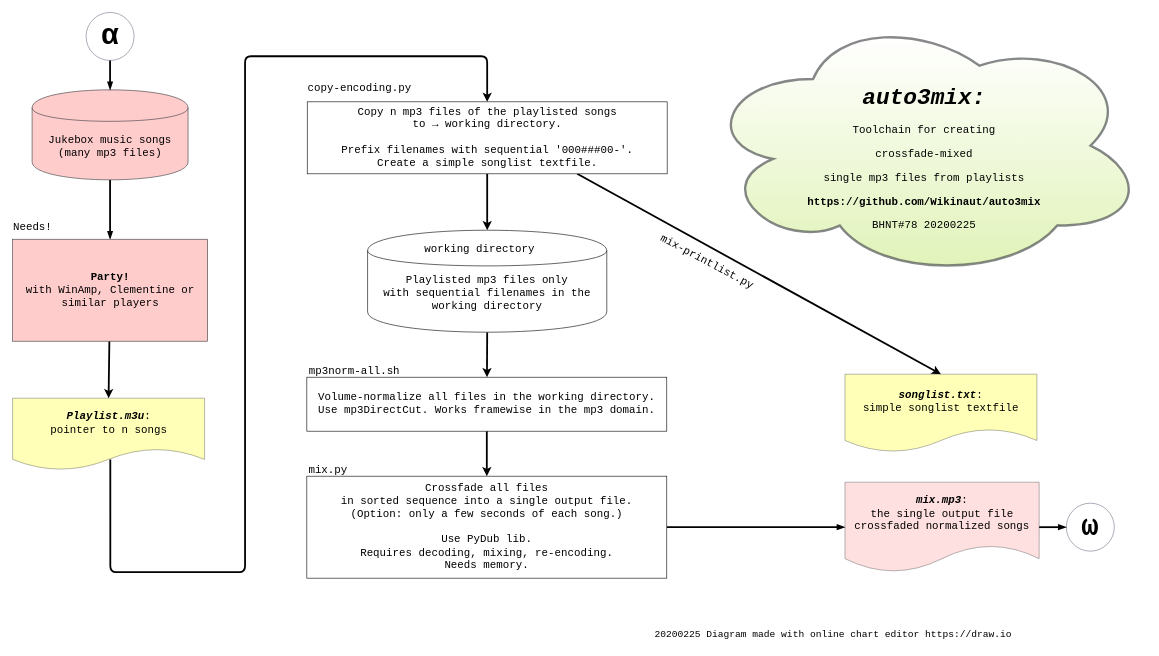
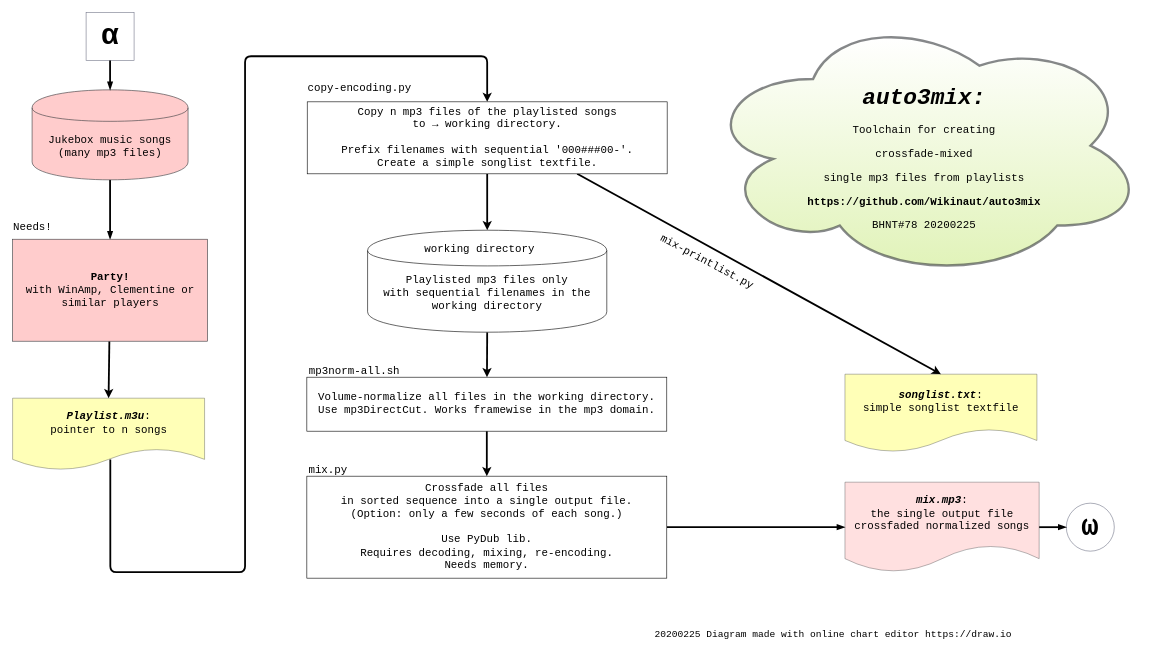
  <mxCell id="0" />
  <mxCell id="1" parent="0" />
  <mxCell id="2" value="&lt;blockquote style=&quot;font-size: 18px&quot;&gt;&lt;h1 style=&quot;line-height: 100% ; font-size: 38px&quot; align=&quot;center&quot;&gt;&lt;font style=&quot;font-size: 38px&quot;&gt;&lt;i&gt;&lt;font style=&quot;font-size: 38px&quot;&gt;&lt;span&gt;&lt;br&gt;auto3mix:&lt;/span&gt;&lt;/font&gt;&lt;/i&gt;&lt;br style=&quot;font-size: 18px&quot;&gt;&lt;/font&gt;&lt;/h1&gt;&lt;font style=&quot;font-size: 18px&quot;&gt;Toolchain for creating&lt;/font&gt;&lt;p style=&quot;font-size: 18px&quot; align=&quot;center&quot;&gt;&lt;font style=&quot;font-size: 18px&quot;&gt;crossfade-mixed&lt;/font&gt;&lt;/p&gt;&lt;p style=&quot;font-size: 18px&quot; align=&quot;center&quot;&gt;&lt;font style=&quot;font-size: 18px&quot;&gt;single mp3 files from playlists&lt;/font&gt;&lt;/p&gt;&lt;p style=&quot;font-size: 18px&quot; align=&quot;center&quot;&gt;&lt;font style=&quot;font-size: 18px&quot;&gt;&lt;b&gt;https://github.com/Wikinaut/auto3mix&lt;/b&gt;&lt;br style=&quot;font-size: 18px&quot;&gt;&lt;/font&gt;&lt;/p&gt;&lt;p style=&quot;font-size: 18px&quot; align=&quot;center&quot;&gt;&lt;font style=&quot;font-size: 18px&quot;&gt;BHNT#78 20200225&lt;br style=&quot;font-size: 18px&quot;&gt;&lt;/font&gt;&lt;/p&gt;&lt;/blockquote&gt;&lt;p style=&quot;font-size: 18px&quot;&gt;&lt;/p&gt;" style="ellipse;shape=cloud;whiteSpace=wrap;html=1;strokeWidth=4;fillColor=#cdeb8b;strokeColor=#36393d;gradientDirection=north;shadow=0;perimeterSpacing=0;opacity=60;gradientColor=#ffffff;fontFamily=Courier New;fontSize=18;fontStyle=0" parent="1" vertex="1"><mxGeometry x="1169.88" y="20" width="740" height="444" as="geometry" /></mxCell>
  <mxCell id="3" value="" style="edgeStyle=none;orthogonalLoop=1;jettySize=auto;html=1;endArrow=blockThin;endFill=1;strokeWidth=3;fontFamily=Courier New;fontSize=18;fontStyle=0" parent="1" source="34" target="38" edge="1"><mxGeometry relative="1" as="geometry" /></mxCell>
  <mxCell id="4" value="" style="edgeStyle=none;orthogonalLoop=1;jettySize=auto;html=1;endArrow=blockThin;endFill=1;strokeWidth=3;fontFamily=Courier New;fontSize=18;fontStyle=0" parent="1" source="25" target="30" edge="1"><mxGeometry relative="1" as="geometry" /></mxCell>
  <mxCell id="5" value="" style="endArrow=classic;html=1;strokeWidth=3;fontFamily=Courier New;fontSize=18;fontStyle=0;entryX=0.5;entryY=0;entryDx=0;entryDy=0;" parent="1" source="38" target="9" edge="1"><mxGeometry width="50" height="50" relative="1" as="geometry"><mxPoint x="358" y="683" as="sourcePoint" /><mxPoint x="183" y="563" as="targetPoint" /></mxGeometry></mxCell>
  <mxCell id="6" value="" style="endArrow=classic;html=1;strokeWidth=3;entryX=0.5;entryY=0;entryDx=0;entryDy=0;exitX=0.5;exitY=1;exitDx=0;exitDy=0;fontFamily=Courier New;fontSize=18;fontStyle=0" parent="1" source="16" target="27" edge="1"><mxGeometry width="50" height="50" relative="1" as="geometry"><mxPoint x="448" y="488" as="sourcePoint" /><mxPoint x="688" y="403" as="targetPoint" /></mxGeometry></mxCell>
  <mxCell id="7" value="" style="endArrow=classic;html=1;strokeWidth=3;exitX=0.5;exitY=1;exitDx=0;exitDy=0;fontFamily=Courier New;fontSize=18;fontStyle=0" parent="1" source="27" target="20" edge="1"><mxGeometry width="50" height="50" relative="1" as="geometry"><mxPoint x="638" y="723" as="sourcePoint" /><mxPoint x="688" y="673" as="targetPoint" /></mxGeometry></mxCell>
  <mxCell id="8" value="" style="endArrow=classic;html=1;strokeWidth=3;entryX=0.5;entryY=0;entryDx=0;entryDy=0;exitX=0.5;exitY=1;exitDx=0;exitDy=0;fontFamily=Courier New;fontSize=18;fontStyle=0" parent="1" source="20" target="25" edge="1"><mxGeometry width="50" height="50" relative="1" as="geometry"><mxPoint x="518" y="833" as="sourcePoint" /><mxPoint x="688" y="923" as="targetPoint" /></mxGeometry></mxCell>
  <mxCell id="9" value="&lt;font style=&quot;font-size: 18px&quot;&gt;&lt;span class=&quot;edgeLabel&quot; style=&quot;font-size: 18px&quot;&gt;&lt;b&gt;&lt;span style=&quot;font-size: 18px&quot;&gt;&lt;i style=&quot;font-size: 18px&quot;&gt;Playlist.m3u&lt;/i&gt;&lt;/span&gt;&lt;/b&gt;:&lt;br style=&quot;font-size: 18px&quot;&gt;pointer to n songs&lt;/span&gt;&lt;/font&gt;" style="shape=document;whiteSpace=wrap;html=1;boundedLbl=1;shadow=0;strokeColor=#36393d;strokeWidth=1;opacity=60;fontFamily=Courier New;fontSize=18;fontStyle=0;fillColor=#ffff88;" parent="1" vertex="1"><mxGeometry x="20.5" y="663" width="320" height="120" as="geometry" /></mxCell>
  <mxCell id="10" value="&lt;font style=&quot;font-size: 18px&quot;&gt;&lt;span class=&quot;edgeLabel&quot; style=&quot;font-size: 18px&quot;&gt;&lt;i style=&quot;font-size: 18px&quot;&gt;&lt;span style=&quot;font-size: 18px&quot;&gt;&lt;br&gt;&lt;b&gt;songlist.txt&lt;/b&gt;&lt;/span&gt;&lt;/i&gt;:&lt;br style=&quot;font-size: 18px&quot;&gt;&lt;/span&gt;&lt;/font&gt;&lt;div style=&quot;font-size: 18px&quot;&gt;&lt;font style=&quot;font-size: 18px&quot;&gt;&lt;span class=&quot;edgeLabel&quot; style=&quot;font-size: 18px&quot;&gt;simple songlist textfile&lt;/span&gt;&lt;/font&gt;&lt;/div&gt;&lt;div style=&quot;font-size: 18px&quot;&gt;&lt;font style=&quot;font-size: 18px&quot;&gt;&lt;span class=&quot;edgeLabel&quot; style=&quot;font-size: 18px&quot;&gt;&lt;br style=&quot;font-size: 18px&quot;&gt;&lt;/span&gt;&lt;/font&gt;&lt;/div&gt;&lt;div style=&quot;font-size: 18px&quot;&gt;&lt;font style=&quot;font-size: 18px&quot;&gt;&lt;span class=&quot;edgeLabel&quot; style=&quot;font-size: 18px&quot;&gt;&lt;/span&gt;&lt;/font&gt;&lt;/div&gt;" style="shape=document;whiteSpace=wrap;html=1;boundedLbl=1;shadow=0;strokeColor=#36393d;strokeWidth=1;opacity=60;fontFamily=Courier New;fontSize=18;fontStyle=0;fillColor=#ffff88;" parent="1" vertex="1"><mxGeometry x="1408" y="623" width="320" height="130" as="geometry" /></mxCell>
  <mxCell id="11" value="" style="endArrow=classic;html=1;strokeWidth=3;exitX=0.75;exitY=1;exitDx=0;exitDy=0;entryX=0.5;entryY=0;entryDx=0;entryDy=0;fontFamily=Courier New;fontSize=18;fontStyle=0" parent="1" source="16" target="10" edge="1"><mxGeometry width="50" height="50" relative="1" as="geometry"><mxPoint x="1108" y="723" as="sourcePoint" /><mxPoint x="1158" y="673" as="targetPoint" /></mxGeometry></mxCell>
  <mxCell id="12" value="" style="edgeStyle=segmentEdgeStyle;endArrow=classic;html=1;strokeWidth=3;fontFamily=Courier New;fontSize=18;exitX=0.509;exitY=0.85;exitDx=0;exitDy=0;exitPerimeter=0;entryX=0.5;entryY=0;entryDx=0;entryDy=0;" parent="1" source="9" target="16" edge="1"><mxGeometry width="50" height="50" relative="1" as="geometry"><mxPoint x="498" y="523" as="sourcePoint" /><mxPoint x="748" y="163" as="targetPoint" /><Array as="points"><mxPoint x="183" y="953" /><mxPoint x="408" y="953" /><mxPoint x="408" y="93" /><mxPoint x="812" y="93" /></Array></mxGeometry></mxCell>
  <mxCell id="13" value="&lt;div style=&quot;font-size: 16px&quot;&gt;20200225 Diagram made with online chart editor https://draw.io&lt;/div&gt;" style="text;html=1;strokeColor=none;fillColor=none;align=center;verticalAlign=middle;whiteSpace=wrap;rounded=0;shadow=0;fontFamily=Courier New;fontSize=18;opacity=60;rotation=0;" parent="1" vertex="1"><mxGeometry x="1030" y="1042" width="717" height="29" as="geometry" /></mxCell>
  <mxCell id="14" value="&lt;div&gt;mix-printlist.py&lt;/div&gt;" style="text;html=1;strokeColor=none;fillColor=none;align=center;verticalAlign=middle;whiteSpace=wrap;rounded=0;shadow=0;fontFamily=Courier New;fontSize=18;opacity=60;rotation=28;" parent="1" vertex="1"><mxGeometry x="1052.18" y="435.22" width="252.91" height="0.05" as="geometry" /></mxCell>
  <mxCell id="15" value="" style="group" parent="1" vertex="1" connectable="0"><mxGeometry x="511.63" y="109" width="600.0" height="180" as="geometry" /></mxCell>
  <mxCell id="16" value="&lt;div style=&quot;font-size: 18px;&quot;&gt;&lt;font style=&quot;font-size: 18px&quot;&gt;Copy n mp3 files of the playlisted songs&lt;br style=&quot;font-size: 18px;&quot;&gt;to → working directory.&lt;/font&gt;&lt;br style=&quot;font-size: 18px;&quot;&gt;&lt;br style=&quot;font-size: 18px;&quot;&gt;&lt;font style=&quot;font-size: 18px&quot;&gt;Prefix filenames with sequential '000###00-'.&lt;/font&gt;&lt;br style=&quot;font-size: 18px;&quot;&gt;&lt;/div&gt;&lt;font style=&quot;font-size: 18px&quot;&gt;Create a simple songlist textfile.&lt;/font&gt;" style="rounded=0;whiteSpace=wrap;html=1;fontFamily=Courier New;fontSize=18;fontStyle=0" parent="15" vertex="1"><mxGeometry y="60" width="600" height="120" as="geometry" /></mxCell>
  <mxCell id="17" value="&lt;div style=&quot;display: inline-block ; white-space: nowrap ; font-size: 18px&quot;&gt;&lt;font style=&quot;font-size: 18px&quot;&gt;&lt;span class=&quot;edgeLabel&quot; style=&quot;font-size: 18px&quot;&gt;&lt;br&gt;&lt;/span&gt;&lt;/font&gt;&lt;/div&gt;&lt;div style=&quot;display: inline-block ; white-space: nowrap ; font-size: 18px&quot;&gt;&lt;font style=&quot;font-size: 18px&quot;&gt;&lt;span class=&quot;edgeLabel&quot; style=&quot;font-size: 18px&quot;&gt;copy-encoding.py&lt;/span&gt;&lt;/font&gt;&lt;/div&gt;" style="text;html=1;strokeColor=none;fillColor=none;align=center;verticalAlign=middle;whiteSpace=wrap;rounded=0;fontFamily=Courier New;fontSize=18;fontStyle=0" parent="15" vertex="1"><mxGeometry x="67.37" width="40" height="75" as="geometry" /></mxCell>
  <mxCell id="18" style="edgeStyle=none;orthogonalLoop=1;jettySize=auto;html=1;exitX=0.5;exitY=1;exitDx=0;exitDy=0;endArrow=blockThin;endFill=1;strokeWidth=3;fontFamily=Courier New;fontSize=18;fontStyle=0" parent="15" source="17" target="17" edge="1"><mxGeometry relative="1" as="geometry" /></mxCell>
  <mxCell id="19" value="" style="group" parent="1" vertex="1" connectable="0"><mxGeometry x="498" y="608" width="613" height="110" as="geometry" /></mxCell>
  <mxCell id="20" value="&lt;font style=&quot;font-size: 18px&quot;&gt;Volume-normalize all files in the working directory.&lt;br style=&quot;font-size: 18px;&quot;&gt;Use mp3DirectCut. Works framewise in the mp3 domain.&lt;/font&gt;" style="rounded=0;whiteSpace=wrap;html=1;fontFamily=Courier New;fontSize=18;fontStyle=0" parent="19" vertex="1"><mxGeometry x="13" y="20" width="600" height="90" as="geometry" /></mxCell>
  <mxCell id="21" value="&lt;div&gt;mp3norm-all.sh&lt;/div&gt;" style="text;html=1;strokeColor=none;fillColor=none;align=center;verticalAlign=middle;whiteSpace=wrap;rounded=0;shadow=0;fontFamily=Courier New;fontSize=18;opacity=60;" parent="19" vertex="1"><mxGeometry width="185" height="20" as="geometry" /></mxCell>
  <mxCell id="22" style="edgeStyle=none;orthogonalLoop=1;jettySize=auto;html=1;exitX=0.5;exitY=1;exitDx=0;exitDy=0;endArrow=blockThin;endFill=1;strokeWidth=3;fontFamily=Courier New;fontSize=18;" parent="19" source="21" target="21" edge="1"><mxGeometry relative="1" as="geometry" /></mxCell>
  <mxCell id="23" value="" style="group" parent="1" vertex="1" connectable="0"><mxGeometry x="511" y="773" width="600" height="190" as="geometry" /></mxCell>
  <mxCell id="24" value="&lt;div style=&quot;display: inline-block ; white-space: nowrap ; font-size: 18px&quot;&gt;&lt;font style=&quot;font-size: 18px&quot;&gt;&lt;span class=&quot;edgeLabel&quot; style=&quot;font-size: 18px&quot;&gt;mix.py&lt;/span&gt;&lt;/font&gt;&lt;/div&gt;" style="text;html=1;strokeColor=none;fillColor=none;align=center;verticalAlign=middle;whiteSpace=wrap;rounded=0;fontFamily=Courier New;fontSize=18;fontStyle=0" parent="23" vertex="1"><mxGeometry x="17" width="37" height="20" as="geometry" /></mxCell>
  <mxCell id="25" value="&lt;div style=&quot;font-size: 18px;&quot;&gt;&lt;font style=&quot;font-size: 18px&quot;&gt;Crossfade all files&lt;/font&gt;&lt;/div&gt;&lt;div style=&quot;font-size: 18px;&quot;&gt;&lt;font style=&quot;font-size: 18px&quot;&gt;in sorted sequence into a single output file.&lt;/font&gt;&lt;/div&gt;&lt;font style=&quot;font-size: 18px&quot;&gt;(Option: only a few seconds of each song.)&lt;br style=&quot;font-size: 18px;&quot;&gt;&lt;br style=&quot;font-size: 18px;&quot;&gt;Use PyDub lib.&lt;br style=&quot;font-size: 18px;&quot;&gt;&lt;/font&gt;&lt;div style=&quot;font-size: 18px;&quot;&gt;&lt;font style=&quot;font-size: 18px&quot;&gt;Requires decoding, mixing, re-encoding.&lt;/font&gt;&lt;/div&gt;&lt;div style=&quot;font-size: 18px;&quot;&gt;&lt;font style=&quot;font-size: 18px&quot;&gt;Needs memory.&lt;/font&gt;&lt;/div&gt;" style="rounded=0;whiteSpace=wrap;html=1;fontFamily=Courier New;fontSize=18;fontStyle=0" parent="23" vertex="1"><mxGeometry y="20" width="600" height="170" as="geometry" /></mxCell>
  <mxCell id="26" value="" style="group" parent="1" vertex="1" connectable="0"><mxGeometry x="612.25" y="383" width="398.75" height="170" as="geometry" /></mxCell>
  <mxCell id="27" value="&lt;font style=&quot;font-size: 18px&quot;&gt;Playlisted mp3 files only&lt;br style=&quot;font-size: 18px;&quot;&gt;with sequential filenames in the working directory&lt;/font&gt;" style="shape=cylinder;whiteSpace=wrap;html=1;boundedLbl=1;backgroundOutline=1;fontFamily=Courier New;fontSize=18;fontStyle=0" parent="26" vertex="1"><mxGeometry width="398.75" height="170" as="geometry" /></mxCell>
  <mxCell id="28" value="&lt;div&gt;working directory&lt;/div&gt;" style="text;html=1;strokeColor=none;fillColor=none;align=center;verticalAlign=middle;whiteSpace=wrap;rounded=0;shadow=0;fontFamily=Courier New;fontSize=18;opacity=60;" parent="26" vertex="1"><mxGeometry x="67.75" y="20" width="238" height="23" as="geometry" /></mxCell>
  <mxCell id="29" value="" style="group" parent="1" vertex="1" connectable="0"><mxGeometry x="1408" y="803" width="449" height="150" as="geometry" /></mxCell>
  <mxCell id="30" value="&lt;font style=&quot;font-size: 18px&quot;&gt;&lt;b&gt;&lt;i style=&quot;font-size: 18px&quot;&gt;&lt;span style=&quot;font-size: 18px&quot;&gt;mix.mp3&lt;/span&gt;&lt;/i&gt;&lt;/b&gt;:&lt;br style=&quot;font-size: 18px&quot;&gt;the single output file&lt;br style=&quot;font-size: 18px&quot;&gt;crossfaded normalized songs&lt;/font&gt;" style="shape=document;whiteSpace=wrap;html=1;boundedLbl=1;shadow=0;strokeColor=#36393d;strokeWidth=1;opacity=60;fontFamily=Courier New;fontSize=18;fontStyle=0;fillColor=#ffcccc;" parent="29" vertex="1"><mxGeometry width="323.75" height="150" as="geometry" /></mxCell>
  <mxCell id="31" value="&lt;h3&gt;&lt;font style=&quot;font-size: 48px&quot;&gt;&lt;span class=&quot;detail_character_unicode&quot;&gt;ω&lt;/span&gt;&lt;/font&gt;&lt;/h3&gt;" style="ellipse;whiteSpace=wrap;html=1;aspect=fixed;shadow=0;strokeColor=#181D3D;strokeWidth=1;gradientColor=none;fontFamily=Courier New;fontSize=18;opacity=60;" parent="29" vertex="1"><mxGeometry x="369" y="35" width="80" height="80" as="geometry" /></mxCell>
  <mxCell id="32" value="" style="edgeStyle=none;orthogonalLoop=1;jettySize=auto;html=1;endArrow=blockThin;endFill=1;strokeWidth=3;fontFamily=Courier New;fontSize=18;" parent="29" source="30" target="31" edge="1"><mxGeometry relative="1" as="geometry" /></mxCell>
  <mxCell id="33" value="" style="group" parent="1" vertex="1" connectable="0"><mxGeometry x="53" y="20" width="260" height="279" as="geometry" /></mxCell>
  <mxCell id="34" value="&lt;font style=&quot;font-size: 18px&quot;&gt;Jukebox music songs&lt;br style=&quot;font-size: 18px;&quot;&gt;(many mp3 files)&lt;/font&gt;" style="shape=cylinder;whiteSpace=wrap;html=1;boundedLbl=1;backgroundOutline=1;fontFamily=Courier New;fontSize=18;fontStyle=0;fillColor=#ffcccc;strokeColor=#36393d;" parent="33" vertex="1"><mxGeometry y="129" width="260" height="150" as="geometry" /></mxCell>
- <mxCell id="35" value="&lt;h3&gt;&lt;font style=&quot;font-size: 48px&quot; face=&quot;Courier New&quot;&gt;&lt;span class=&quot;detail_character_unicode&quot;&gt;α&lt;/span&gt;&lt;/font&gt;&lt;/h3&gt;" style="ellipse;whiteSpace=wrap;html=1;aspect=fixed;shadow=0;strokeColor=#181D3D;strokeWidth=1;gradientColor=none;fontFamily=Courier New;fontSize=18;opacity=60;" parent="33" vertex="1"><mxGeometry x="90" width="80" height="80" as="geometry" /></mxCell>
+ <mxCell id="35" value="&lt;h3&gt;&lt;font style=&quot;font-size: 48px&quot; face=&quot;Courier New&quot;&gt;&lt;span class=&quot;detail_character_unicode&quot;&gt;α&lt;/span&gt;&lt;/font&gt;&lt;/h3&gt;" style="whiteSpace=wrap;html=1;aspect=fixed;shadow=0;strokeColor=#181D3D;strokeWidth=1;gradientColor=none;fontFamily=Courier New;fontSize=18;opacity=60;rounded=0;" parent="33" vertex="1"><mxGeometry x="90" width="80" height="80" as="geometry" /></mxCell>
  <mxCell id="36" value="" style="edgeStyle=none;orthogonalLoop=1;jettySize=auto;html=1;endArrow=blockThin;endFill=1;strokeWidth=3;fontFamily=Courier New;fontSize=18;" parent="33" source="35" target="34" edge="1"><mxGeometry relative="1" as="geometry" /></mxCell>
  <mxCell id="37" value="" style="group" parent="1" vertex="1" connectable="0"><mxGeometry x="20.5" y="363" width="325" height="205" as="geometry" /></mxCell>
  <mxCell id="38" value="&lt;font style=&quot;font-size: 18px&quot;&gt;&lt;b&gt;Party!&lt;/b&gt;&lt;br style=&quot;font-size: 18px&quot;&gt;with WinAmp, Clementine or similar players&lt;/font&gt;" style="rounded=0;whiteSpace=wrap;html=1;fillColor=#ffcccc;strokeColor=#36393d;strokeWidth=1;fontFamily=Courier New;fontSize=18;fontStyle=0" parent="37" vertex="1"><mxGeometry y="35" width="325" height="170" as="geometry" /></mxCell>
  <mxCell id="39" value="Needs!" style="text;html=1;strokeColor=none;fillColor=none;align=center;verticalAlign=middle;whiteSpace=wrap;rounded=0;shadow=0;fontFamily=Courier New;fontSize=18;opacity=60;" parent="37" vertex="1"><mxGeometry width="66" height="29" as="geometry" /></mxCell>
